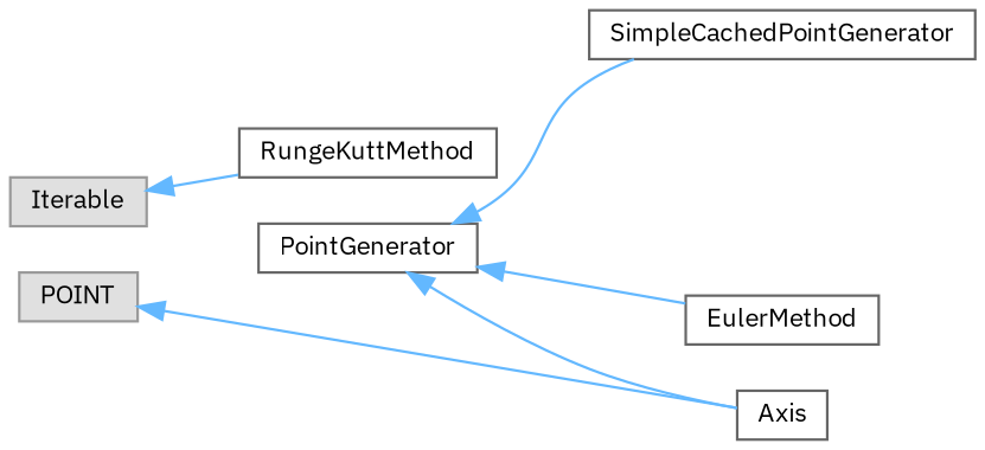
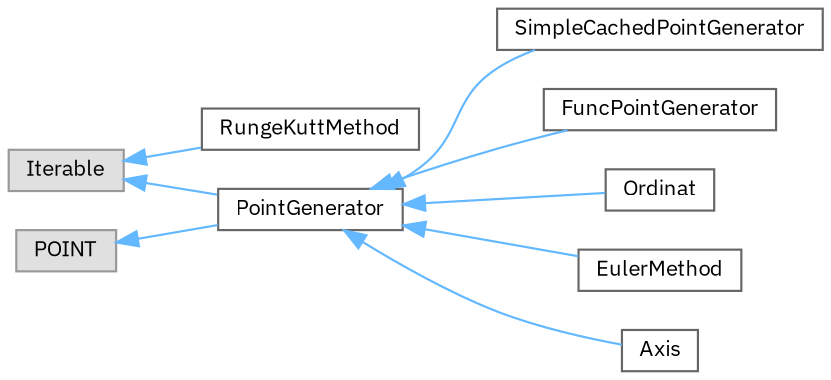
  digraph {
    fontname="IBM Plex Sans"
    rankdir=LR
    node [color=grey40 fillcolor=white fontname="IBM Plex Sans" fontsize=10 shape=box style=filled]
    edge [color=steelblue1 dir=back fontname="IBM Plex Sans" fontsize=10 labelfontname=Helvetica labelfontsize=10 style=solid]
    n1 [color=grey60 fillcolor="#E0E0E0" height=0.2 label=Iterable width=0.4]
    n2 [height=0.2 label=PointGenerator width=0.4]
    n3 [height=0.2 label=RungeKuttMethod width=0.4]
    n4 [height=0.2 label=SimpleCachedPointGenerator width=0.4]
+   n5 [height=0.2 label=FuncPointGenerator width=0.4]
    n6 [height=0.2 label=Axis width=0.4]
+   n7 [height=0.2 label=Ordinat width=0.4]
    n8 [height=0.2 label=EulerMethod width=0.4]
    n9 [color=grey60 fillcolor="#E0E0E0" height=0.2 label=POINT width=0.4]
+   n1 -> n2
    n1 -> n3
    n2 -> n4
+   n2 -> n5
    n2 -> n6
+   n2 -> n7
    n2 -> n8
-   n9 -> n6
+   n9 -> n2
  }
